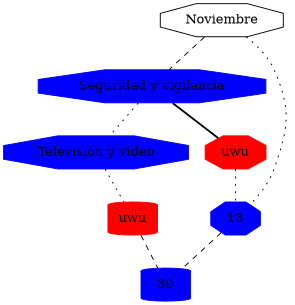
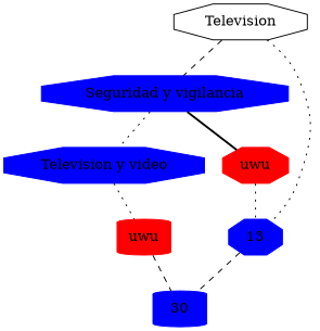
  graph {
    compound=true
    concentrate=true
    rank=same
    node [shape=octagon color=blue style=filled]
    edge [style=dotted]
-   n1 [label=Noviembre color="" style=""]
+   n1 [label=Television color="" style=""]
    n2 [label="Seguridad y vigilancia"]
    n3 [label=13]
    n4 [color=red label=uwu]
    n5 [label="Television y video"]
    n6 [label=30 shape=cylinder]
    n7 [color=red label=uwu shape=cylinder]
    n1 -- n2 [style=dashed]
    n1 -- n3
    n2 -- n4 [style=bold]
    n2 -- n5
    n3 -- n6 [style=dashed]
    n4 -- n3
    n5 -- n7
    n7 -- n6 [style=dashed]
  }
